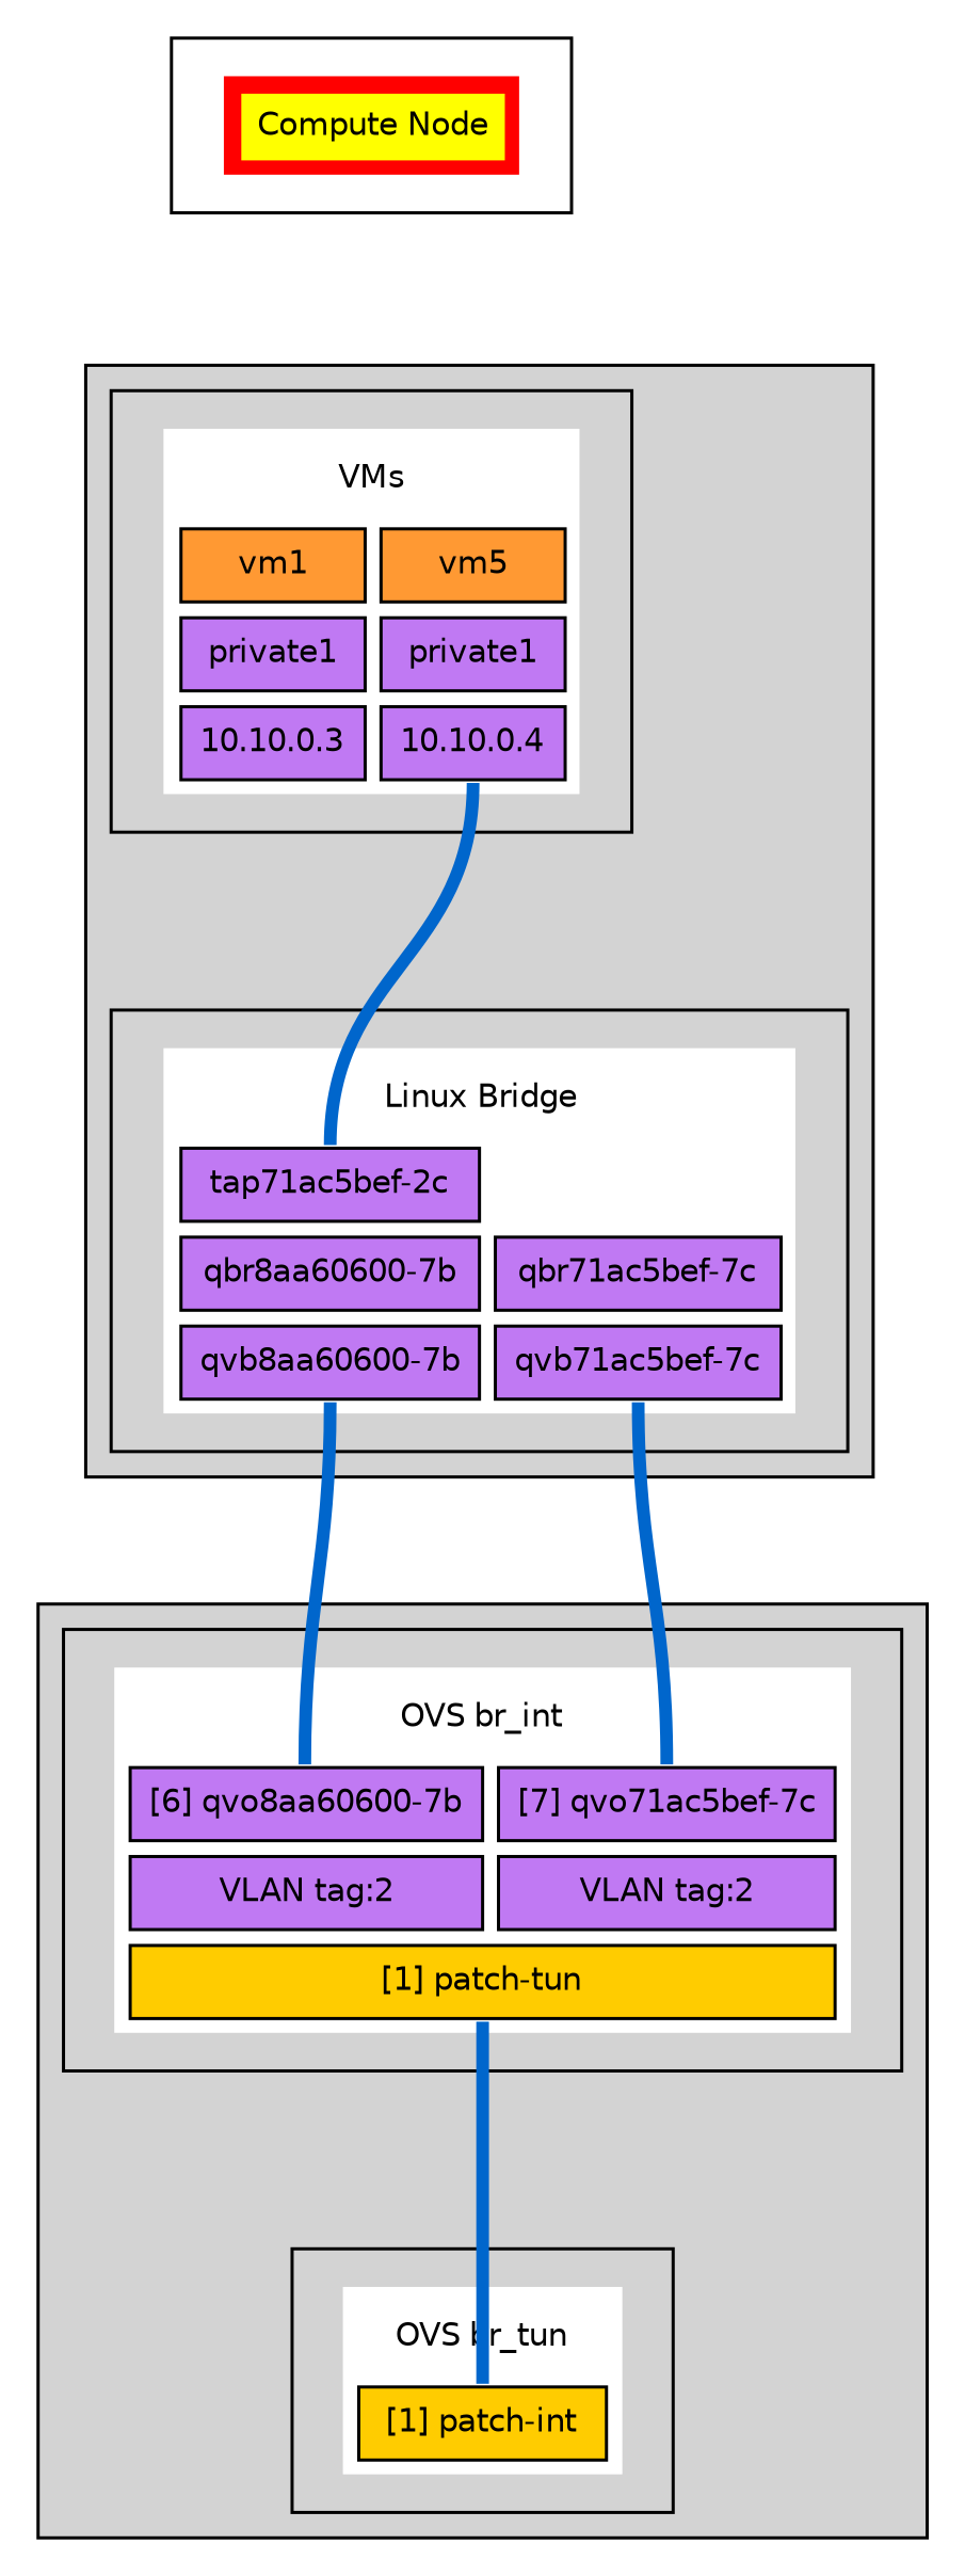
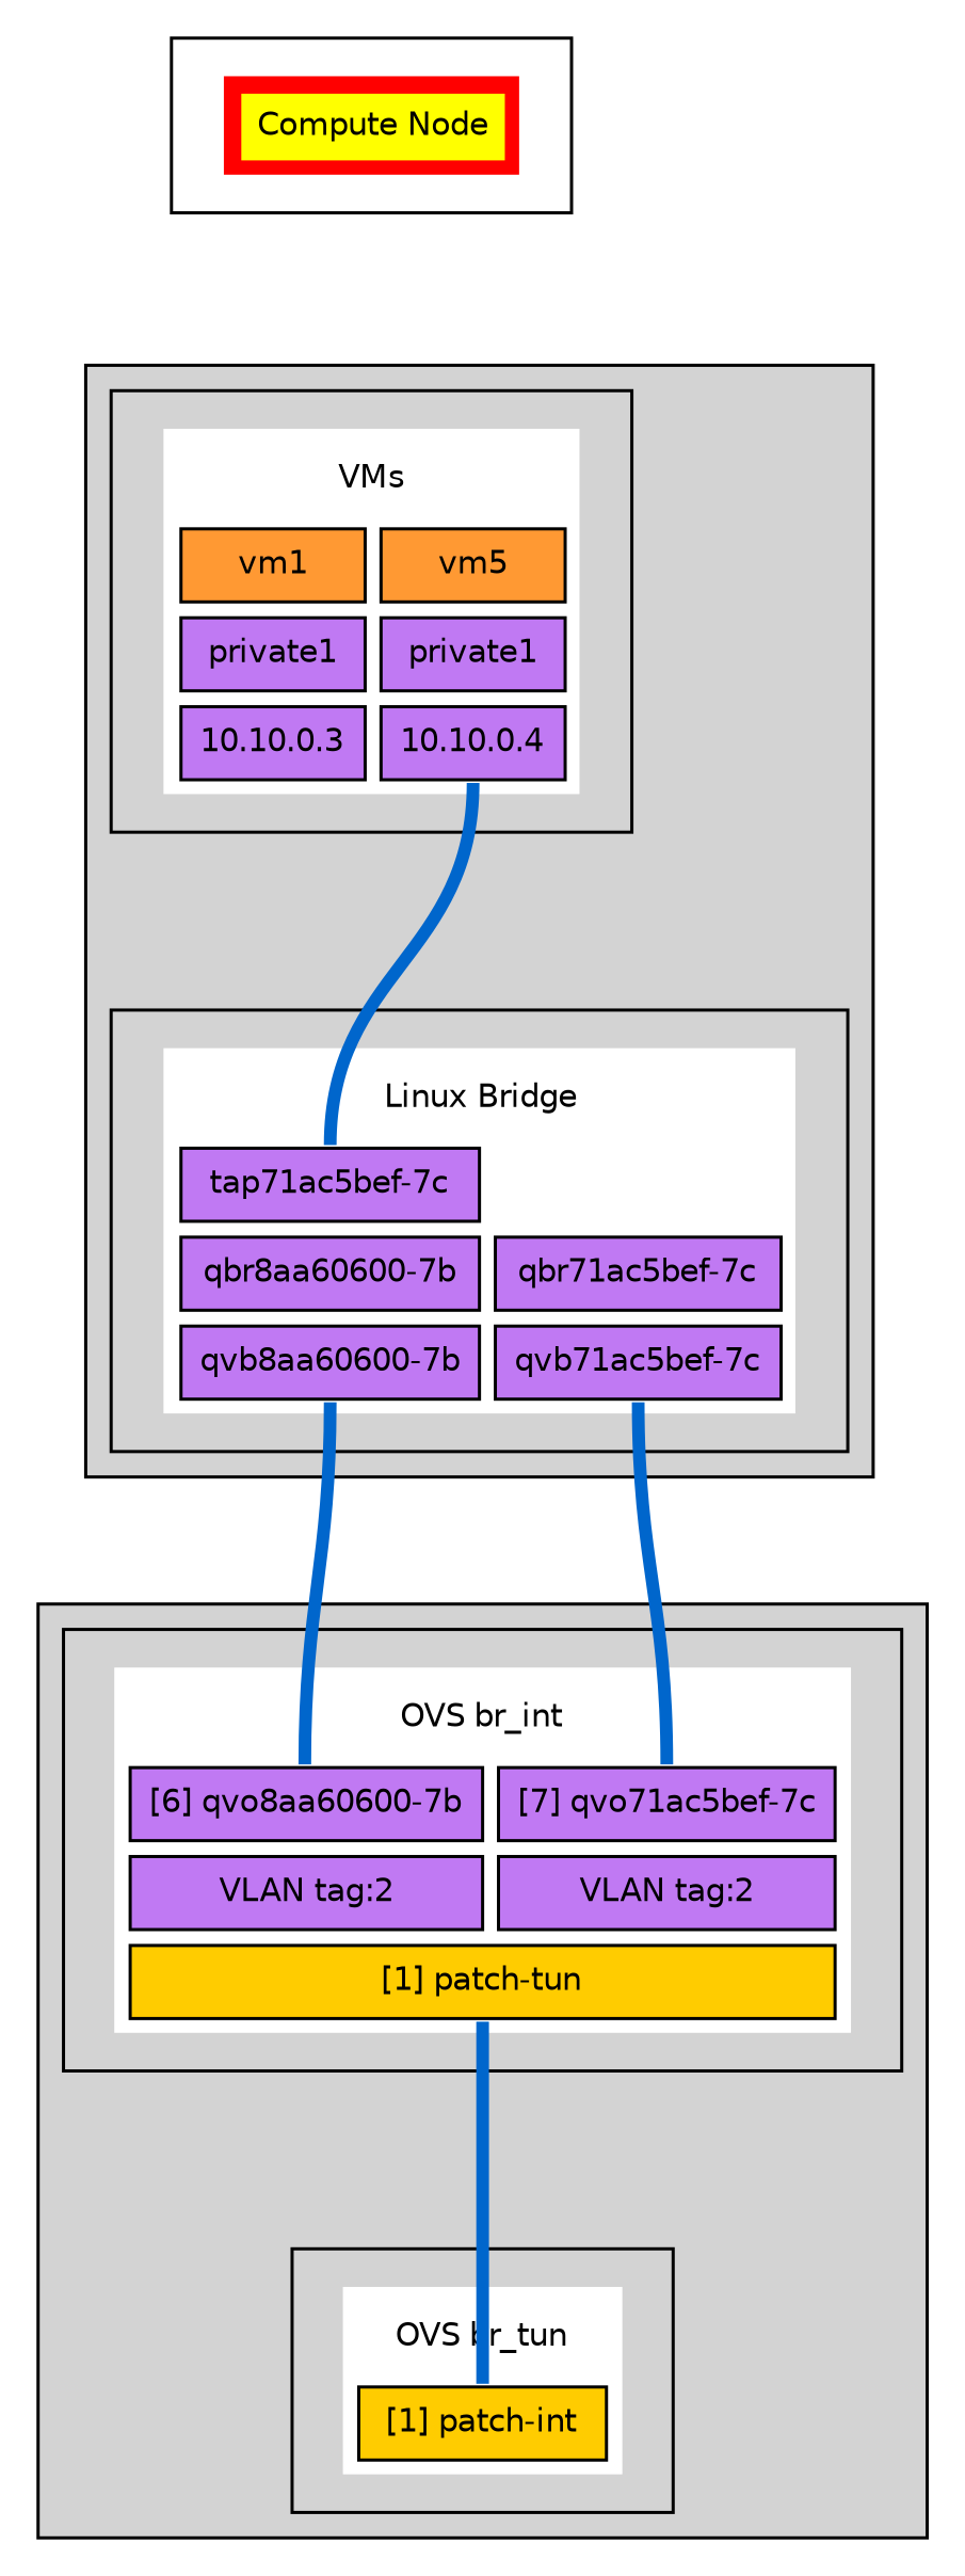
  digraph {
    compound=true
    concentrate=true
    fontname=Helvetica
    fontsize=10
    rankdir=TB
    ranksep=1
    node [fontname=Helvetica fontsize=10 shape=plaintext]
    edge [color="#0066cc" dir=none penwidth=4]
    n1 [label=< <TABLE BORDER="0" CELLBORDER="1" CELLSPACING="5" CELLPADDING="5" BGCOLOR="red"> <TR> <TD COLSPAN="1" BORDER="0" BGCOLOR="yellow" PORT="ComputeNode">Compute Node</TD> </TR> </TABLE>>]
    n2 [label=< <TABLE BORDER="0" CELLBORDER="1" CELLSPACING="5" CELLPADDING="5" BGCOLOR="white"> <TR> <TD COLSPAN="2" BORDER="0" BGCOLOR="white" PORT="VMs">VMs</TD> </TR> <TR> <TD ROWSPAN="1" COLSPAN="1" BGCOLOR="#ff9933">vm1</TD> <TD ROWSPAN="1" COLSPAN="1" BGCOLOR="#ff9933">vm5</TD> </TR> <TR> <TD ROWSPAN="1" COLSPAN="1" BGCOLOR="#c079f3">private1</TD> <TD ROWSPAN="1" COLSPAN="1" BGCOLOR="#c079f3">private1</TD> </TR> <TR> <TD ROWSPAN="1" COLSPAN="1" BGCOLOR="#c079f3" PORT="101003">10.10.0.3</TD> <TD ROWSPAN="1" COLSPAN="1" BGCOLOR="#c079f3" PORT="101004">10.10.0.4</TD> </TR> </TABLE>>]
-   n3 [label=< <TABLE BORDER="0" CELLBORDER="1" CELLSPACING="5" CELLPADDING="5" BGCOLOR="white"> <TR> <TD COLSPAN="2" BORDER="0" BGCOLOR="white" PORT="LinuxBridge">Linux Bridge</TD> </TR> <TR> <TD ROWSPAN="1" COLSPAN="1" BGCOLOR="#c079f3" PORT="tap71ac5bef_7c">tap71ac5bef-2c</TD> </TR> <TR> <TD ROWSPAN="1" COLSPAN="1" BGCOLOR="#c079f3" PORT="qbr8aa60600_7b">qbr8aa60600-7b</TD> <TD ROWSPAN="1" COLSPAN="1" BGCOLOR="#c079f3" PORT="qbr71ac5bef_7c">qbr71ac5bef-7c</TD> </TR> <TR> <TD ROWSPAN="1" COLSPAN="1" BGCOLOR="#c079f3" PORT="qvb8aa60600_7b">qvb8aa60600-7b</TD> <TD ROWSPAN="1" COLSPAN="1" BGCOLOR="#c079f3" PORT="qvb71ac5bef_7c">qvb71ac5bef-7c</TD> </TR> </TABLE>>]
+   n3 [label=< <TABLE BORDER="0" CELLBORDER="1" CELLSPACING="5" CELLPADDING="5" BGCOLOR="white"> <TR> <TD COLSPAN="2" BORDER="0" BGCOLOR="white" PORT="LinuxBridge">Linux Bridge</TD> </TR> <TR> <TD ROWSPAN="1" COLSPAN="1" BGCOLOR="#c079f3" PORT="tap71ac5bef_7c">tap71ac5bef-7c</TD> </TR> <TR> <TD ROWSPAN="1" COLSPAN="1" BGCOLOR="#c079f3" PORT="qbr8aa60600_7b">qbr8aa60600-7b</TD> <TD ROWSPAN="1" COLSPAN="1" BGCOLOR="#c079f3" PORT="qbr71ac5bef_7c">qbr71ac5bef-7c</TD> </TR> <TR> <TD ROWSPAN="1" COLSPAN="1" BGCOLOR="#c079f3" PORT="qvb8aa60600_7b">qvb8aa60600-7b</TD> <TD ROWSPAN="1" COLSPAN="1" BGCOLOR="#c079f3" PORT="qvb71ac5bef_7c">qvb71ac5bef-7c</TD> </TR> </TABLE>>]
    n4 [label=< <TABLE BORDER="0" CELLBORDER="1" CELLSPACING="5" CELLPADDING="5" BGCOLOR="white"> <TR> <TD COLSPAN="2" BORDER="0" BGCOLOR="white" PORT="OVSbr_int">OVS br_int</TD> </TR> <TR> <TD ROWSPAN="1" COLSPAN="1" BGCOLOR="#c079f3" PORT="qvo8aa60600_7b">[6] qvo8aa60600-7b</TD> <TD ROWSPAN="1" COLSPAN="1" BGCOLOR="#c079f3" PORT="qvo71ac5bef_7c">[7] qvo71ac5bef-7c</TD> </TR> <TR> <TD ROWSPAN="1" COLSPAN="1" BGCOLOR="#c079f3" PORT="qvo8aa60600_7btag_2">VLAN tag:2</TD> <TD ROWSPAN="1" COLSPAN="1" BGCOLOR="#c079f3" PORT="qvo71ac5bef_7ctag_2">VLAN tag:2</TD> </TR> <TR> <TD ROWSPAN="1" COLSPAN="2" BGCOLOR="#ffcc00" PORT="patch_tun">[1] patch-tun</TD> </TR> </TABLE>>]
    n5 [label=< <TABLE BORDER="0" CELLBORDER="1" CELLSPACING="5" CELLPADDING="5" BGCOLOR="white"> <TR> <TD COLSPAN="2" BORDER="0" BGCOLOR="white" PORT="OVSbr_tun">OVS br_tun</TD> </TR> <TR> <TD ROWSPAN="1" COLSPAN="2" BGCOLOR="#ffcc00" PORT="patch_int">[1] patch-int</TD> </TR> </TABLE>>]
    subgraph cluster_1 {
      n1
    }
    subgraph cluster_2 {
      style=filled
      subgraph cluster_3 {
        style=filled
        n2
      }
      subgraph cluster_4 {
        style=filled
        n3
      }
    }
    subgraph cluster_5 {
      style=filled
      subgraph cluster_6 {
        style=filled
        n4
      }
      subgraph cluster_7 {
        style=filled
        n5
      }
    }
    n1 -> n2 [headport=n style=invis tailport=s]
    n2 -> n3 [headport="tap71ac5bef_7c:n" tailport="101004:s"]
    n3 -> n4 [headport="qvo8aa60600_7b:n" tailport="qvb8aa60600_7b:s"]
    n3 -> n4 [headport="qvo71ac5bef_7c:n" tailport="qvb71ac5bef_7c:s"]
    n4 -> n5 [headport="patch_int:n" tailport="patch_tun:s"]
  }
